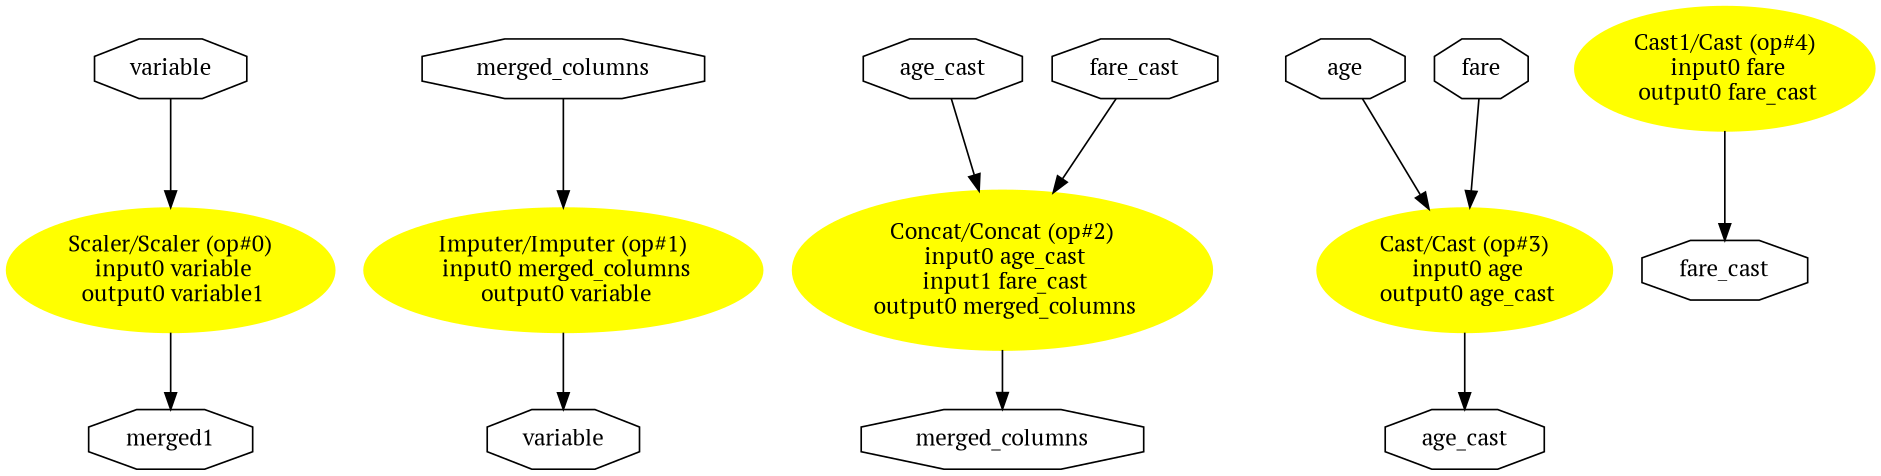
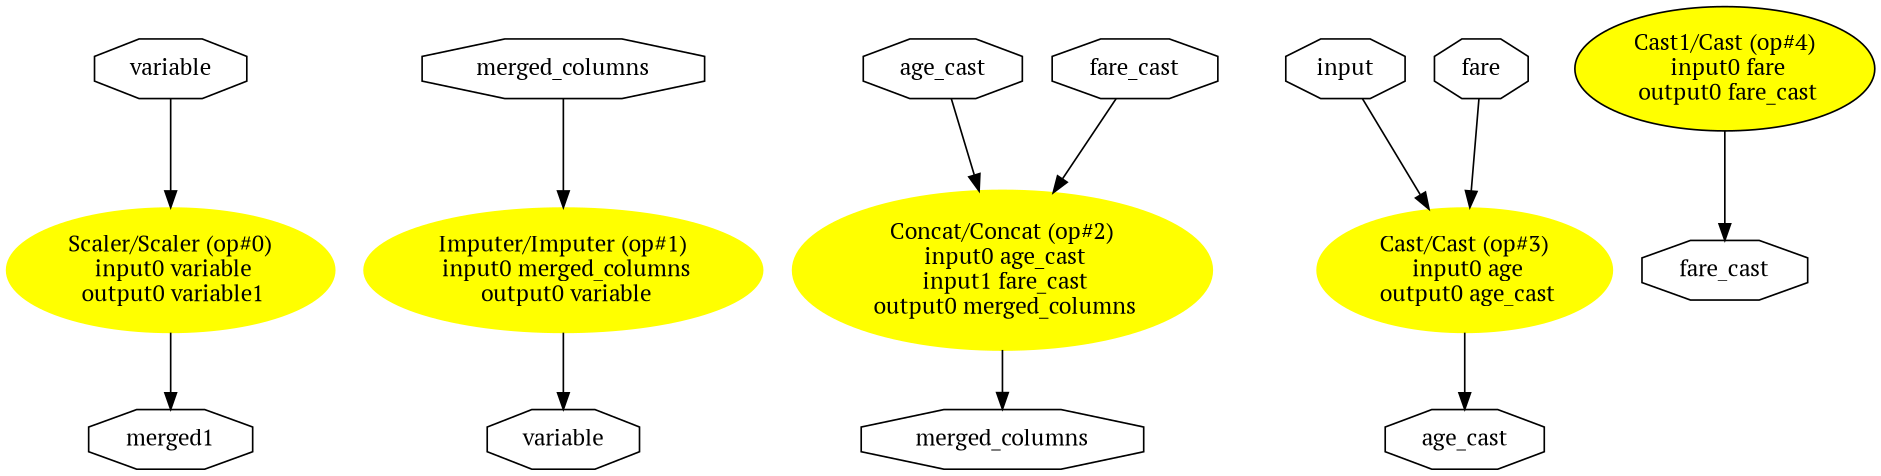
  digraph {
    fontname="PT Serif"
    rankdir=TB
    node [fontname="PT Serif" shape=octagon]
    edge [fontname="PT Serif"]
    "Scaler/Scaler (op#0)\n input0 variable\n output0 variable1" [color=yellow fillcolor=yellow height=1.041 style=filled width=2.5731 shape=""]
    n2 [height=0.5 label=merged1 width=1.2897]
    n3 [height=0.5 label=variable width=1.1529]
    "Imputer/Imputer (op#1)\n input0 merged_columns\n output0 variable" [color=yellow fillcolor=yellow height=1.041 style=filled width=3.0445 shape=""]
    n5 [height=0.5 label=variable width=1.1529]
    n6 [height=0.5 label=merged_columns width=2.2082]
    "Concat/Concat (op#2)\n input0 age_cast\n input1 fare_cast\n output0 merged_columns" [color=yellow fillcolor=yellow height=1.3356 style=filled width=3.2016 shape=""]
    n8 [height=0.5 label=merged_columns width=2.2082]
    n9 [height=0.5 label=age_cast width=1.2702]
    n10 [height=0.5 label=fare_cast width=1.3288]
    "Cast/Cast (op#3)\n input0 age\n output0 age_cast" [color=yellow fillcolor=yellow height=1.041 style=filled width=2.2785 shape=""]
    n12 [height=0.5 label=age_cast width=1.2702]
-   n13 [height=0.5 label=age width=0.75]
-   "Cast1/Cast (op#4)\n input0 fare\n output0 fare_cast" [color=yellow fillcolor=yellow height=1.041 style=filled width=2.357 shape=""]
+   n13 [height=0.5 label=input width=0.75]
+   "Cast1/Cast (op#4)\n input0 fare\n output0 fare_cast" [color=black fillcolor=yellow height=1.041 style=filled width=2.357 shape=""]
    n15 [height=0.5 label=fare_cast width=1.3288]
    n16 [height=0.5 label=fare width=0.75]
    "Scaler/Scaler (op#0)\n input0 variable\n output0 variable1" -> n2
    n3 -> "Scaler/Scaler (op#0)\n input0 variable\n output0 variable1"
    "Imputer/Imputer (op#1)\n input0 merged_columns\n output0 variable" -> n5
    n6 -> "Imputer/Imputer (op#1)\n input0 merged_columns\n output0 variable"
    "Concat/Concat (op#2)\n input0 age_cast\n input1 fare_cast\n output0 merged_columns" -> n8
    n9 -> "Concat/Concat (op#2)\n input0 age_cast\n input1 fare_cast\n output0 merged_columns"
    n10 -> "Concat/Concat (op#2)\n input0 age_cast\n input1 fare_cast\n output0 merged_columns"
    "Cast/Cast (op#3)\n input0 age\n output0 age_cast" -> n12
    n13 -> "Cast/Cast (op#3)\n input0 age\n output0 age_cast"
    "Cast1/Cast (op#4)\n input0 fare\n output0 fare_cast" -> n15
    n16 -> "Cast/Cast (op#3)\n input0 age\n output0 age_cast"
  }
